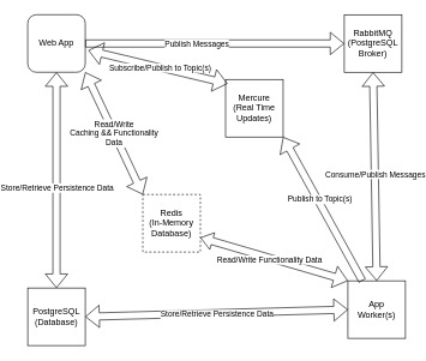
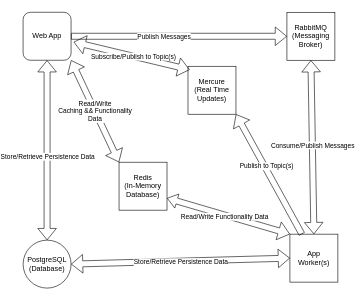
  <mxCell id="0" />
  <mxCell id="1" parent="0" />
- <mxCell id="2" value="Redis&lt;br&gt;(In-Memory Database)" style="whiteSpace=wrap;html=1;aspect=fixed;dashed=1;" parent="1" vertex="1"><mxGeometry x="180" y="270" width="80" height="80" as="geometry" /></mxCell>
+ <mxCell id="2" value="Redis&lt;br&gt;(In-Memory Database)" style="whiteSpace=wrap;html=1;aspect=fixed;" parent="1" vertex="1"><mxGeometry x="180" y="270" width="80" height="80" as="geometry" /></mxCell>
  <mxCell id="3" value="Web App" style="whiteSpace=wrap;html=1;aspect=fixed;rounded=1;" parent="1" vertex="1"><mxGeometry x="20" y="20" width="80" height="80" as="geometry" /></mxCell>
- <mxCell id="4" value="RabbitMQ (PostgreSQL Broker)" style="whiteSpace=wrap;html=1;aspect=fixed;" parent="1" vertex="1"><mxGeometry x="460" y="20" width="80" height="80" as="geometry" /></mxCell>
+ <mxCell id="4" value="RabbitMQ (Messaging Broker)" style="whiteSpace=wrap;html=1;aspect=fixed;" parent="1" vertex="1"><mxGeometry x="460" y="20" width="80" height="80" as="geometry" /></mxCell>
  <mxCell id="5" value="App &lt;br&gt;Worker(s)" style="whiteSpace=wrap;html=1;aspect=fixed;" parent="1" vertex="1"><mxGeometry x="465" y="390" width="80" height="80" as="geometry" /></mxCell>
- <mxCell id="6" value="PostgreSQL&lt;br&gt;(Database)" style="whiteSpace=wrap;html=1;aspect=fixed;" parent="1" vertex="1"><mxGeometry x="20" y="400" width="80" height="80" as="geometry" /></mxCell>
+ <mxCell id="6" value="PostgreSQL&lt;br&gt;(Database)" style="ellipse;whiteSpace=wrap;html=1;aspect=fixed;" parent="1" vertex="1"><mxGeometry x="20" y="400" width="80" height="80" as="geometry" /></mxCell>
  <mxCell id="7" value="" style="shape=flexArrow;endArrow=classic;startArrow=classic;html=1;rounded=0;entryX=0;entryY=0.5;entryDx=0;entryDy=0;exitX=1;exitY=0.5;exitDx=0;exitDy=0;" parent="1" source="6" target="5" edge="1"><mxGeometry width="100" height="100" relative="1" as="geometry"><mxPoint x="190" y="430" as="sourcePoint" /><mxPoint x="290" y="330" as="targetPoint" /></mxGeometry></mxCell>
  <mxCell id="8" value="Store/Retrieve Persistence Data" style="edgeLabel;html=1;align=center;verticalAlign=middle;resizable=0;points=[];" parent="7" vertex="1" connectable="0"><mxGeometry x="0.002" y="-2" relative="1" as="geometry"><mxPoint as="offset" /></mxGeometry></mxCell>
  <mxCell id="9" value="Read/Write &lt;br&gt;Caching &amp;amp;&amp;amp; Functionality&lt;br&gt;Data" style="shape=flexArrow;endArrow=classic;startArrow=classic;html=1;rounded=0;exitX=0;exitY=0;exitDx=0;exitDy=0;entryX=1;entryY=1;entryDx=0;entryDy=0;" parent="1" source="2" target="3" edge="1"><mxGeometry width="100" height="100" relative="1" as="geometry"><mxPoint x="190" y="430" as="sourcePoint" /><mxPoint x="290" y="330" as="targetPoint" /></mxGeometry></mxCell>
  <mxCell id="10" value="" style="shape=flexArrow;endArrow=classic;html=1;rounded=0;exitX=1;exitY=0.5;exitDx=0;exitDy=0;entryX=0;entryY=0.5;entryDx=0;entryDy=0;" parent="1" source="3" target="4" edge="1"><mxGeometry width="50" height="50" relative="1" as="geometry"><mxPoint x="210" y="400" as="sourcePoint" /><mxPoint x="260" y="350" as="targetPoint" /></mxGeometry></mxCell>
  <mxCell id="11" value="Publish Messages" style="edgeLabel;html=1;align=center;verticalAlign=middle;resizable=0;points=[];" parent="10" vertex="1" connectable="0"><mxGeometry x="-0.143" relative="1" as="geometry"><mxPoint as="offset" /></mxGeometry></mxCell>
  <mxCell id="12" value="" style="shape=flexArrow;endArrow=classic;startArrow=classic;html=1;rounded=0;exitX=0.5;exitY=1;exitDx=0;exitDy=0;entryX=0.5;entryY=0;entryDx=0;entryDy=0;" parent="1" source="3" target="6" edge="1"><mxGeometry width="100" height="100" relative="1" as="geometry"><mxPoint x="170" y="500" as="sourcePoint" /><mxPoint x="270" y="400" as="targetPoint" /></mxGeometry></mxCell>
  <mxCell id="13" value="&lt;div&gt;&lt;br&gt;&lt;/div&gt;&lt;div&gt;&lt;br&gt;&lt;/div&gt;" style="edgeLabel;html=1;align=center;verticalAlign=middle;resizable=0;points=[];" parent="12" vertex="1" connectable="0"><mxGeometry x="-0.04" y="1" relative="1" as="geometry"><mxPoint as="offset" /></mxGeometry></mxCell>
  <mxCell id="14" value="Store/Retrieve Persistence Data" style="edgeLabel;html=1;align=center;verticalAlign=middle;resizable=0;points=[];" parent="12" vertex="1" connectable="0"><mxGeometry x="0.069" relative="1" as="geometry"><mxPoint as="offset" /></mxGeometry></mxCell>
  <mxCell id="15" value="Mercure &lt;br&gt;(Real Time Updates)" style="whiteSpace=wrap;html=1;aspect=fixed;" parent="1" vertex="1"><mxGeometry x="295" y="110" width="80" height="80" as="geometry" /></mxCell>
  <mxCell id="16" value="" style="shape=flexArrow;endArrow=classic;startArrow=classic;html=1;rounded=0;exitX=1.053;exitY=0.619;exitDx=0;exitDy=0;exitPerimeter=0;entryX=0.035;entryY=0.073;entryDx=0;entryDy=0;entryPerimeter=0;" parent="1" source="3" target="15" edge="1"><mxGeometry width="100" height="100" relative="1" as="geometry"><mxPoint x="140" y="310" as="sourcePoint" /><mxPoint x="240" y="210" as="targetPoint" /></mxGeometry></mxCell>
  <mxCell id="17" value="Subscribe/Publish to Topic(s)" style="edgeLabel;html=1;align=center;verticalAlign=middle;resizable=0;points=[];" parent="16" vertex="1" connectable="0"><mxGeometry x="0.029" relative="1" as="geometry"><mxPoint as="offset" /></mxGeometry></mxCell>
  <mxCell id="18" value="" style="shape=flexArrow;endArrow=classic;startArrow=classic;html=1;rounded=0;exitX=1;exitY=0.75;exitDx=0;exitDy=0;entryX=0;entryY=0;entryDx=0;entryDy=0;startWidth=13.333;startSize=5.2;" parent="1" source="2" target="5" edge="1"><mxGeometry width="100" height="100" relative="1" as="geometry"><mxPoint x="140" y="310" as="sourcePoint" /><mxPoint x="240" y="210" as="targetPoint" /><Array as="points" /></mxGeometry></mxCell>
  <mxCell id="19" value="Read/Write Functionality Data" style="edgeLabel;html=1;align=center;verticalAlign=middle;resizable=0;points=[];" parent="18" vertex="1" connectable="0"><mxGeometry x="-0.066" y="-2" relative="1" as="geometry"><mxPoint as="offset" /></mxGeometry></mxCell>
  <mxCell id="20" value="" style="shape=flexArrow;endArrow=classic;startArrow=classic;html=1;rounded=0;exitX=0.5;exitY=0;exitDx=0;exitDy=0;" parent="1" source="5" edge="1"><mxGeometry width="100" height="100" relative="1" as="geometry"><mxPoint x="170" y="240" as="sourcePoint" /><mxPoint x="500" y="100" as="targetPoint" /></mxGeometry></mxCell>
  <mxCell id="21" value="Consume/Publish Messages" style="edgeLabel;html=1;align=center;verticalAlign=middle;resizable=0;points=[];" parent="20" vertex="1" connectable="0"><mxGeometry x="0.027" relative="1" as="geometry"><mxPoint as="offset" /></mxGeometry></mxCell>
  <mxCell id="22" value="" style="shape=flexArrow;endArrow=classic;html=1;rounded=0;entryX=1;entryY=1;entryDx=0;entryDy=0;exitX=0.25;exitY=0;exitDx=0;exitDy=0;" parent="1" source="5" target="15" edge="1"><mxGeometry width="50" height="50" relative="1" as="geometry"><mxPoint x="190" y="220" as="sourcePoint" /><mxPoint x="240" y="170" as="targetPoint" /></mxGeometry></mxCell>
  <mxCell id="23" value="Publish to Topic(s)" style="edgeLabel;html=1;align=center;verticalAlign=middle;resizable=0;points=[];" parent="22" vertex="1" connectable="0"><mxGeometry x="0.123" y="-3" relative="1" as="geometry"><mxPoint as="offset" /></mxGeometry></mxCell>
